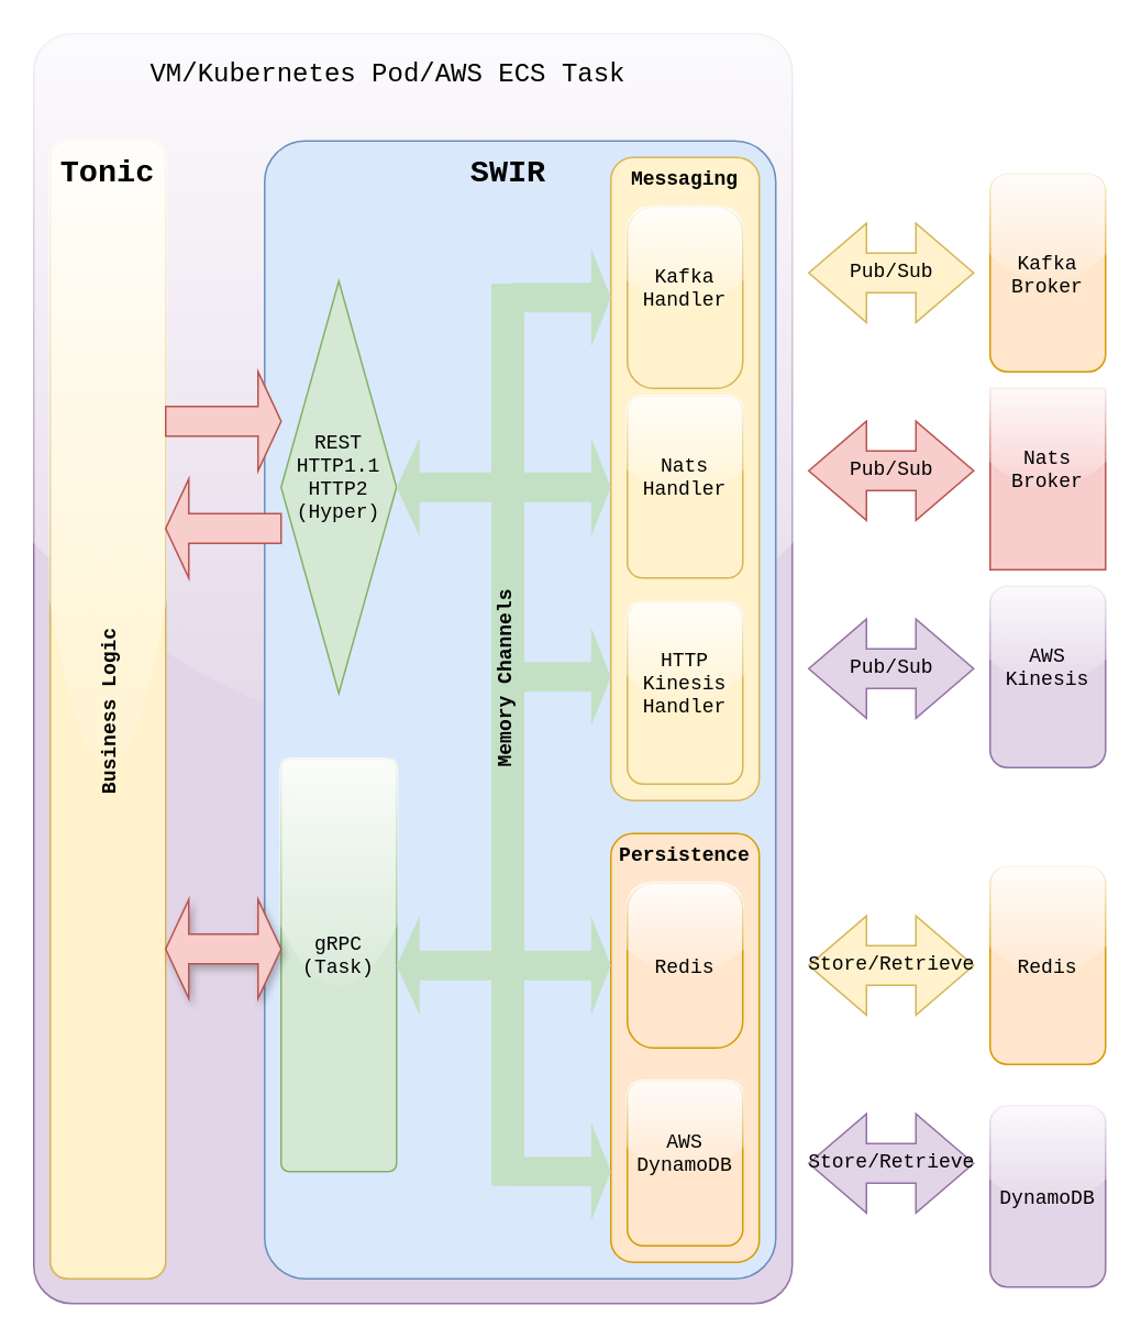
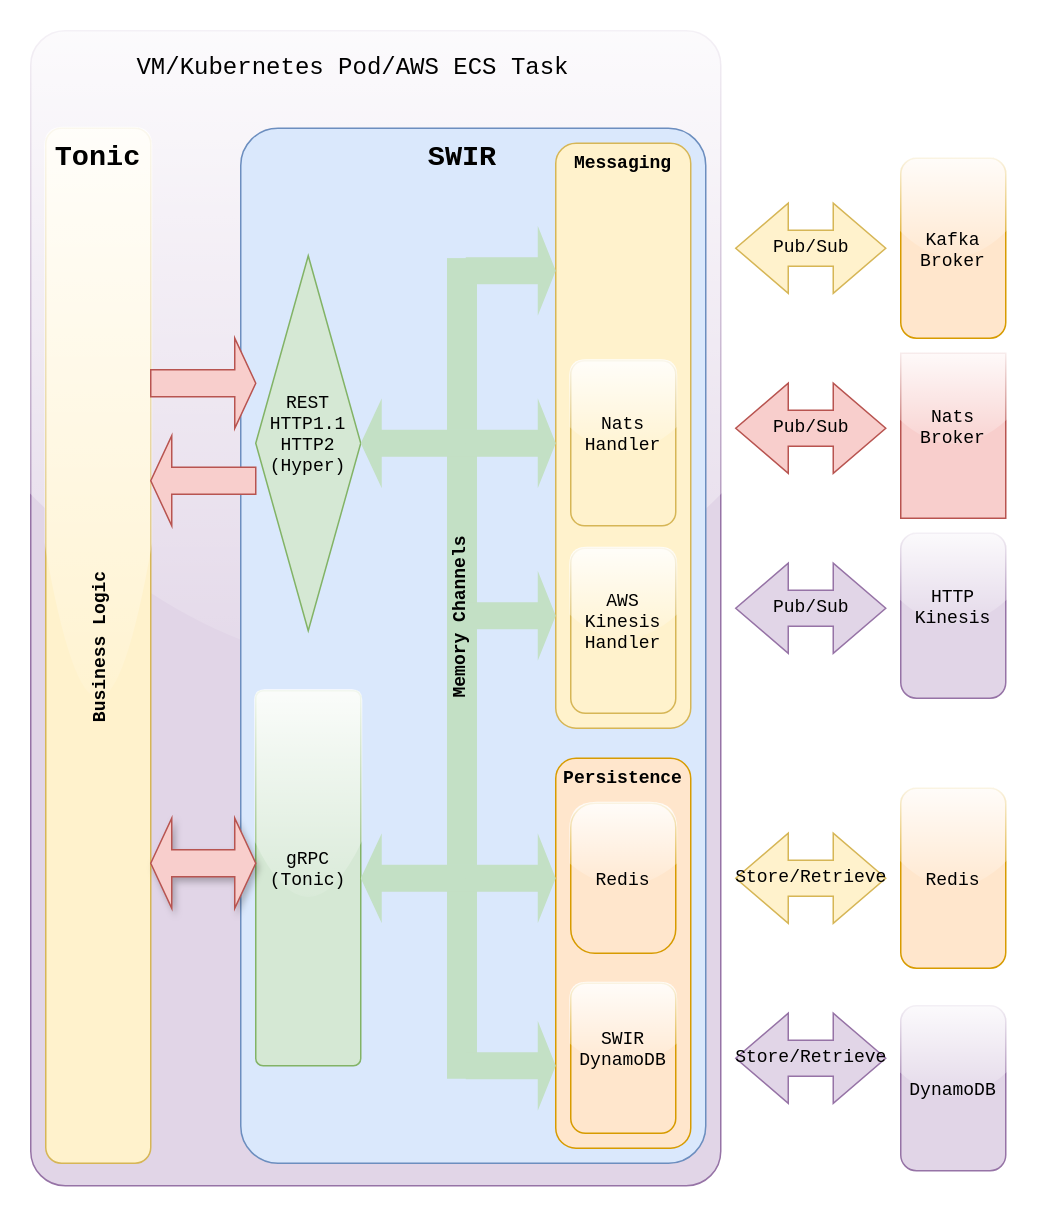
  <mxCell id="0" />
  <mxCell id="1" parent="0" />
  <mxCell id="2" value="" style="rounded=1;whiteSpace=wrap;html=1;arcSize=5;fillColor=#e1d5e7;strokeColor=#9673a6;labelBackgroundColor=none;glass=1;fontFamily=Courier New;" parent="1" vertex="1"><mxGeometry x="20" y="20" width="460" height="770" as="geometry" /></mxCell>
  <mxCell id="3" value="" style="rounded=1;whiteSpace=wrap;html=1;verticalAlign=top;arcSize=8;fillColor=#dae8fc;strokeColor=#6c8ebf;fontFamily=Courier New;" parent="1" vertex="1"><mxGeometry x="160" y="85" width="310" height="690" as="geometry" /></mxCell>
  <mxCell id="4" value="Messaging" style="rounded=1;whiteSpace=wrap;html=1;fillColor=#fff2cc;strokeColor=#d6b656;align=center;horizontal=1;verticalAlign=top;fontFamily=Courier New;fontStyle=1" parent="1" vertex="1"><mxGeometry x="370" y="95" width="90" height="390" as="geometry" /></mxCell>
  <mxCell id="5" value="Business Logic" style="rounded=1;fillColor=#fff2cc;strokeColor=#d6b656;glass=1;horizontal=0;fontFamily=Courier New;fontStyle=1" parent="1" vertex="1"><mxGeometry x="30" y="85" width="70" height="690" as="geometry" /></mxCell>
  <mxCell id="6" value="REST&#10;HTTP1.1&#10;HTTP2&#10;(Hyper)&#10;" style="rhombus;fillColor=#d5e8d4;strokeColor=#82b366;glass=1;arcSize=9;gradientColor=none;fontFamily=Courier New;" parent="1" vertex="1"><mxGeometry x="170" y="170" width="70" height="250" as="geometry" /></mxCell>
- <mxCell id="7" value="gRPC&#10;(Task)&#10;" style="rounded=1;fillColor=#d5e8d4;strokeColor=#82b366;glass=1;arcSize=7;fontFamily=Courier New;" parent="1" vertex="1"><mxGeometry x="170" y="460" width="70" height="250" as="geometry" /></mxCell>
- <mxCell id="8" value="Kafka&#10;Handler&#10;" style="rounded=1;fillColor=#fff2cc;strokeColor=#d6b656;glass=1;arcSize=23;shadow=0;comic=0;fontFamily=Courier New;" parent="1" vertex="1"><mxGeometry x="380" y="125" width="70" height="110" as="geometry" /></mxCell>
+ <mxCell id="7" value="gRPC&#10;(Tonic)&#10;" style="rounded=1;fillColor=#d5e8d4;strokeColor=#82b366;glass=1;arcSize=7;fontFamily=Courier New;" parent="1" vertex="1"><mxGeometry x="170" y="460" width="70" height="250" as="geometry" /></mxCell>
  <mxCell id="9" value="Nats&#10;Handler&#10;" style="rounded=1;fillColor=#fff2cc;strokeColor=#d6b656;glass=1;arcSize=13;fontFamily=Courier New;" parent="1" vertex="1"><mxGeometry x="380" y="240" width="70" height="110" as="geometry" /></mxCell>
  <mxCell id="10" value="Kafka&#10;Broker" style="rounded=1;fillColor=#ffe6cc;strokeColor=#d79b00;glass=1;fontFamily=Courier New;" parent="1" vertex="1"><mxGeometry x="600" y="105" width="70" height="120" as="geometry" /></mxCell>
  <mxCell id="11" value="Nats&#10;Broker&#10;" style="fillColor=#f8cecc;strokeColor=#b85450;glass=1;fontFamily=Courier New;rounded=0;" parent="1" vertex="1"><mxGeometry x="600" y="235" width="70" height="110" as="geometry" /></mxCell>
- <mxCell id="12" value="AWS&#10;Kinesis&#10;" style="rounded=1;fillColor=#e1d5e7;strokeColor=#9673a6;glass=1;fontFamily=Courier New;" parent="1" vertex="1"><mxGeometry x="600" y="355" width="70" height="110" as="geometry" /></mxCell>
+ <mxCell id="12" value="HTTP&#10;Kinesis&#10;" style="rounded=1;fillColor=#e1d5e7;strokeColor=#9673a6;glass=1;fontFamily=Courier New;" parent="1" vertex="1"><mxGeometry x="600" y="355" width="70" height="110" as="geometry" /></mxCell>
  <mxCell id="13" value="&lt;font size=&quot;1&quot;&gt;&lt;b&gt;&lt;font style=&quot;font-size: 19px&quot;&gt;SWIR&lt;/font&gt;&lt;/b&gt;&lt;/font&gt;" style="text;html=1;strokeColor=none;fillColor=none;align=center;verticalAlign=middle;whiteSpace=wrap;rounded=0;fontFamily=Courier New;" parent="1" vertex="1"><mxGeometry x="287.5" y="95" width="40" height="20" as="geometry" /></mxCell>
  <mxCell id="14" value="&lt;div style=&quot;font-size: 16px&quot;&gt;&lt;font style=&quot;font-size: 16px&quot;&gt;VM/Kubernetes Pod/AWS ECS Task &lt;/font&gt;&lt;/div&gt;" style="text;html=1;strokeColor=none;fillColor=none;align=center;verticalAlign=middle;whiteSpace=wrap;rounded=0;fontFamily=Courier New;" parent="1" vertex="1"><mxGeometry x="65" width="340" height="20" as="geometry" y="35" /></mxCell>
- <mxCell id="15" value="HTTP&#10;Kinesis&#10;Handler&#10;" style="rounded=1;fillColor=#fff2cc;strokeColor=#d6b656;glass=1;arcSize=14;fontFamily=Courier New;" parent="1" vertex="1"><mxGeometry x="380" y="365" width="70" height="110" as="geometry" /></mxCell>
+ <mxCell id="15" value="AWS&#10;Kinesis&#10;Handler&#10;" style="rounded=1;fillColor=#fff2cc;strokeColor=#d6b656;glass=1;arcSize=14;fontFamily=Courier New;" parent="1" vertex="1"><mxGeometry x="380" y="365" width="70" height="110" as="geometry" /></mxCell>
  <mxCell id="16" value="Pub/Sub" style="html=1;shadow=0;dashed=0;align=center;verticalAlign=middle;shape=mxgraph.arrows2.twoWayArrow;dy=0.6;dx=35;fillColor=#fff2cc;strokeColor=#d6b656;fontFamily=Courier New;" parent="1" vertex="1"><mxGeometry x="490" y="135" width="100" height="60" as="geometry" /></mxCell>
  <mxCell id="17" value="Pub/Sub" style="html=1;shadow=0;dashed=0;align=center;verticalAlign=middle;shape=mxgraph.arrows2.twoWayArrow;dy=0.6;dx=35;fillColor=#f8cecc;strokeColor=#b85450;fontFamily=Courier New;" parent="1" vertex="1"><mxGeometry x="490" y="255" width="100" height="60" as="geometry" /></mxCell>
  <mxCell id="18" value="Pub/Sub" style="html=1;shadow=0;dashed=0;align=center;verticalAlign=middle;shape=mxgraph.arrows2.twoWayArrow;dy=0.6;dx=35;fillColor=#e1d5e7;strokeColor=#9673a6;fontFamily=Courier New;" parent="1" vertex="1"><mxGeometry x="490" y="375" width="100" height="60" as="geometry" /></mxCell>
  <mxCell id="19" value="Persistence" style="rounded=1;whiteSpace=wrap;html=1;fillColor=#ffe6cc;strokeColor=#d79b00;align=center;horizontal=1;verticalAlign=top;fontFamily=Courier New;fontStyle=1" parent="1" vertex="1"><mxGeometry x="370" y="505" width="90" height="260" as="geometry" /></mxCell>
  <mxCell id="20" value="Redis" style="rounded=1;fillColor=#ffe6cc;strokeColor=#d79b00;glass=1;arcSize=23;shadow=0;comic=0;fontFamily=Courier New;" parent="1" vertex="1"><mxGeometry x="380" y="535" width="70" height="100" as="geometry" /></mxCell>
- <mxCell id="21" value="AWS&#10;DynamoDB&#10;" style="rounded=1;fillColor=#ffe6cc;strokeColor=#d79b00;glass=1;arcSize=14;fontFamily=Courier New;" parent="1" vertex="1"><mxGeometry x="380" y="655" width="70" height="100" as="geometry" /></mxCell>
+ <mxCell id="21" value="SWIR&#10;DynamoDB&#10;" style="rounded=1;fillColor=#ffe6cc;strokeColor=#d79b00;glass=1;arcSize=14;fontFamily=Courier New;" parent="1" vertex="1"><mxGeometry x="380" y="655" width="70" height="100" as="geometry" /></mxCell>
  <mxCell id="22" value="Redis" style="rounded=1;fillColor=#ffe6cc;strokeColor=#d79b00;glass=1;fontFamily=Courier New;" parent="1" vertex="1"><mxGeometry x="600" y="525" width="70" height="120" as="geometry" /></mxCell>
  <mxCell id="23" value="DynamoDB" style="rounded=1;fillColor=#e1d5e7;strokeColor=#9673a6;glass=1;fontFamily=Courier New;" parent="1" vertex="1"><mxGeometry x="600" y="670" width="70" height="110" as="geometry" /></mxCell>
  <mxCell id="24" value="Store/Retrieve" style="html=1;shadow=0;dashed=0;align=center;verticalAlign=middle;shape=mxgraph.arrows2.twoWayArrow;dy=0.6;dx=35;fillColor=#fff2cc;strokeColor=#d6b656;fontFamily=Courier New;" parent="1" vertex="1"><mxGeometry x="490" y="555" width="100" height="60" as="geometry" /></mxCell>
  <mxCell id="25" value="Store/Retrieve" style="html=1;shadow=0;dashed=0;align=center;verticalAlign=middle;shape=mxgraph.arrows2.twoWayArrow;dy=0.6;dx=35;fillColor=#e1d5e7;strokeColor=#9673a6;fontFamily=Courier New;" parent="1" vertex="1"><mxGeometry x="490" y="675" width="100" height="60" as="geometry" /></mxCell>
  <mxCell id="26" value="" style="rounded=0;glass=0;align=center;rotation=90;strokeWidth=1;fillColor=#C3E0C5;strokeColor=none;fontFamily=Courier New;horizontal=0;textDirection=rtl;fontStyle=1" parent="1" vertex="1"><mxGeometry x="33.96" y="435.11" width="547.09" height="20" as="geometry" /></mxCell>
  <mxCell id="27" value="" style="shape=singleArrow;whiteSpace=wrap;html=1;rounded=0;glass=0;strokeWidth=1;align=center;fillColor=#C3E0C5;strokeColor=none;fontFamily=Courier New;" parent="1" vertex="1"><mxGeometry x="310" y="150" width="60" height="60" as="geometry" /></mxCell>
  <mxCell id="28" value="" style="shape=singleArrow;direction=west;whiteSpace=wrap;html=1;rounded=0;glass=0;strokeWidth=1;align=center;fillColor=#C3E0C5;strokeColor=none;fontFamily=Courier New;" parent="1" vertex="1"><mxGeometry x="240" y="265" width="70" height="60" as="geometry" /></mxCell>
  <mxCell id="29" value="" style="shape=singleArrow;whiteSpace=wrap;html=1;rounded=0;glass=0;strokeWidth=1;align=center;fillColor=#C3E0C5;strokeColor=none;fontFamily=Courier New;" parent="1" vertex="1"><mxGeometry x="310" y="265" width="60" height="60" as="geometry" /></mxCell>
  <mxCell id="30" value="" style="shape=singleArrow;whiteSpace=wrap;html=1;rounded=0;glass=0;strokeWidth=1;align=center;fillColor=#C3E0C5;strokeColor=none;fontFamily=Courier New;" parent="1" vertex="1"><mxGeometry x="310" y="380" width="60" height="60" as="geometry" /></mxCell>
  <mxCell id="31" value="" style="shape=singleArrow;whiteSpace=wrap;html=1;rounded=0;glass=0;strokeWidth=1;align=center;fillColor=#C3E0C5;strokeColor=none;fontFamily=Courier New;" parent="1" vertex="1"><mxGeometry x="310" y="555" width="60" height="60" as="geometry" /></mxCell>
  <mxCell id="32" value="" style="shape=singleArrow;whiteSpace=wrap;html=1;rounded=0;glass=0;strokeWidth=1;align=center;fillColor=#C3E0C5;strokeColor=none;fontFamily=Courier New;" parent="1" vertex="1"><mxGeometry x="310" y="680" width="60" height="60" as="geometry" /></mxCell>
  <mxCell id="33" value="" style="shape=singleArrow;direction=west;whiteSpace=wrap;html=1;rounded=0;glass=0;strokeWidth=1;align=center;fillColor=#C3E0C5;strokeColor=none;fontFamily=Courier New;" parent="1" vertex="1"><mxGeometry x="240" y="555" width="70" height="60" as="geometry" /></mxCell>
  <mxCell id="34" value="" style="shape=singleArrow;whiteSpace=wrap;html=1;rounded=0;glass=0;strokeWidth=1;align=center;fillColor=#f8cecc;strokeColor=#b85450;fontFamily=Courier New;" parent="1" vertex="1"><mxGeometry x="100" y="225" width="70" height="60" as="geometry" /></mxCell>
  <mxCell id="35" value="" style="shape=singleArrow;whiteSpace=wrap;html=1;rounded=0;glass=0;strokeWidth=1;align=center;fillColor=#f8cecc;strokeColor=#b85450;rotation=-180;fontFamily=Courier New;" parent="1" vertex="1"><mxGeometry x="100" y="290" width="70" height="60" as="geometry" /></mxCell>
  <mxCell id="36" value="" style="shape=doubleArrow;whiteSpace=wrap;html=1;rounded=0;shadow=1;glass=0;strokeWidth=1;fillColor=#f8cecc;align=center;strokeColor=#b85450;fontFamily=Courier New;" parent="1" vertex="1"><mxGeometry x="100" y="545" width="70" height="60" as="geometry" /></mxCell>
  <mxCell id="37" value="&lt;font style=&quot;font-size: 19px&quot;&gt;&lt;span&gt;Tonic&lt;/span&gt;&lt;/font&gt;" style="text;html=1;strokeColor=none;fillColor=none;align=center;verticalAlign=middle;whiteSpace=wrap;rounded=0;fontStyle=1;fontFamily=Courier New;" parent="1" vertex="1"><mxGeometry x="45" y="95" width="40" height="20" as="geometry" /></mxCell>
  <mxCell id="38" value="Memory Channels" style="text;strokeColor=none;fillColor=none;align=center;verticalAlign=middle;rounded=0;shadow=1;glass=0;fontFamily=Courier New;fontStyle=1;rotation=-90;" parent="1" vertex="1"><mxGeometry x="240" y="400" width="130" height="20" as="geometry" /></mxCell>
